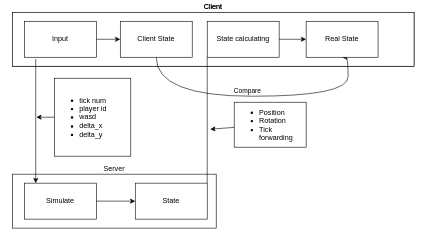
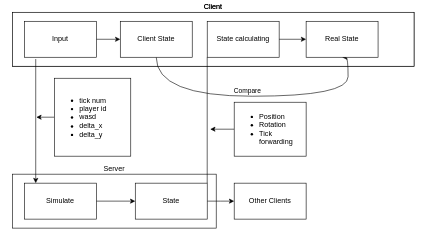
  <mxCell id="0" />
  <mxCell id="1" parent="0" />
  <mxCell id="2" value="Server&lt;br&gt;" style="whiteSpace=wrap;html=1;labelPosition=center;verticalLabelPosition=top;align=center;verticalAlign=bottom;" parent="1" vertex="1"><mxGeometry x="20" y="290" width="340" height="90" as="geometry" /></mxCell>
  <mxCell id="3" value="" style="edgeStyle=none;html=1;entryX=0;entryY=0.5;entryDx=0;entryDy=0;" parent="1" source="4" target="25" edge="1"><mxGeometry relative="1" as="geometry"><mxPoint x="200" y="335" as="targetPoint" /></mxGeometry></mxCell>
  <mxCell id="4" value="Simulate" style="whiteSpace=wrap;html=1;" parent="1" vertex="1"><mxGeometry x="40" y="305" width="120" height="60" as="geometry" /></mxCell>
  <mxCell id="5" value="" style="group" parent="1" vertex="1" connectable="0"><mxGeometry x="20" y="20" width="670" height="90" as="geometry" /></mxCell>
  <mxCell id="6" value="Client" style="whiteSpace=wrap;html=1;labelPosition=center;verticalLabelPosition=top;align=center;verticalAlign=bottom;" parent="5" vertex="1"><mxGeometry width="670" height="90" as="geometry" /></mxCell>
  <mxCell id="7" style="edgeStyle=none;html=1;entryX=0;entryY=0.5;entryDx=0;entryDy=0;" parent="5" source="8" target="9" edge="1"><mxGeometry relative="1" as="geometry"><mxPoint x="160" y="45" as="targetPoint" /></mxGeometry></mxCell>
  <mxCell id="8" value="Input" style="whiteSpace=wrap;html=1;" parent="5" vertex="1"><mxGeometry x="20" y="15" width="120" height="60" as="geometry" /></mxCell>
  <mxCell id="9" value="Predict Input" style="whiteSpace=wrap;html=1;" parent="5" vertex="1"><mxGeometry x="180" y="15" width="120" height="60" as="geometry" /></mxCell>
  <mxCell id="10" value="" style="group" parent="5" vertex="1" connectable="0"><mxGeometry width="670" height="90" as="geometry" /></mxCell>
  <mxCell id="11" value="Client" style="whiteSpace=wrap;html=1;labelPosition=center;verticalLabelPosition=top;align=center;verticalAlign=bottom;" parent="10" vertex="1"><mxGeometry width="670" height="90" as="geometry" /></mxCell>
  <mxCell id="12" style="edgeStyle=none;html=1;entryX=0;entryY=0.5;entryDx=0;entryDy=0;" parent="10" source="13" target="16" edge="1"><mxGeometry relative="1" as="geometry"><mxPoint x="160" y="45" as="targetPoint" /></mxGeometry></mxCell>
  <mxCell id="13" value="Input" style="whiteSpace=wrap;html=1;" parent="10" vertex="1"><mxGeometry x="20" y="15" width="120" height="60" as="geometry" /></mxCell>
  <mxCell id="14" style="edgeStyle=orthogonalEdgeStyle;html=1;entryX=0.5;entryY=1;entryDx=0;entryDy=0;curved=1;exitX=0.5;exitY=1;exitDx=0;exitDy=0;" parent="10" source="16" target="18" edge="1"><mxGeometry relative="1" as="geometry"><Array as="points"><mxPoint x="240" y="140" /><mxPoint x="560" y="140" /></Array></mxGeometry></mxCell>
  <mxCell id="15" value="Compare" style="edgeLabel;html=1;align=center;verticalAlign=middle;resizable=0;points=[];rotation=0;" parent="14" vertex="1" connectable="0"><mxGeometry x="0.371" y="11" relative="1" as="geometry"><mxPoint x="-99" y="1" as="offset" /></mxGeometry></mxCell>
  <mxCell id="16" value="Client State" style="whiteSpace=wrap;html=1;" parent="10" vertex="1"><mxGeometry x="180" y="15" width="120" height="60" as="geometry" /></mxCell>
  <mxCell id="17" value="State calculating" style="whiteSpace=wrap;html=1;" parent="10" vertex="1"><mxGeometry x="325" y="15" width="120" height="60" as="geometry" /></mxCell>
  <mxCell id="18" value="Real State" style="whiteSpace=wrap;html=1;" parent="10" vertex="1"><mxGeometry x="490" y="15" width="120" height="60" as="geometry" /></mxCell>
  <mxCell id="19" value="" style="html=1;exitX=1;exitY=0.5;exitDx=0;exitDy=0;" parent="10" source="17" target="18" edge="1"><mxGeometry relative="1" as="geometry" /></mxCell>
  <mxCell id="20" style="edgeStyle=none;html=1;entryX=0.158;entryY=0;entryDx=0;entryDy=0;exitX=0.158;exitY=1.05;exitDx=0;exitDy=0;exitPerimeter=0;entryPerimeter=0;" parent="1" source="13" target="4" edge="1"><mxGeometry relative="1" as="geometry" /></mxCell>
  <mxCell id="21" style="edgeStyle=none;html=1;" edge="1" parent="1" source="22"><mxGeometry relative="1" as="geometry"><mxPoint x="60" y="195" as="targetPoint" /></mxGeometry></mxCell>
  <mxCell id="22" value="&lt;ul&gt;&lt;li&gt;tick num&lt;/li&gt;&lt;li&gt;player id&lt;/li&gt;&lt;li&gt;wasd&lt;/li&gt;&lt;li&gt;delta_x&lt;/li&gt;&lt;li&gt;delta_y&lt;/li&gt;&lt;/ul&gt;" style="whiteSpace=wrap;html=1;align=left;" parent="1" vertex="1"><mxGeometry x="90" y="130" width="127.5" height="130" as="geometry" /></mxCell>
  <mxCell id="23" style="edgeStyle=none;html=1;exitX=1;exitY=0;exitDx=0;exitDy=0;entryX=0;entryY=1;entryDx=0;entryDy=0;endArrow=none;" parent="1" source="25" target="17" edge="1"><mxGeometry relative="1" as="geometry" /></mxCell>
+ <mxCell id="24" style="edgeStyle=orthogonalEdgeStyle;curved=1;html=1;" parent="1" source="25" target="28" edge="1"><mxGeometry relative="1" as="geometry" /></mxCell>
  <mxCell id="25" value="State" style="whiteSpace=wrap;html=1;" parent="1" vertex="1"><mxGeometry x="225" y="305" width="120" height="60" as="geometry" /></mxCell>
  <mxCell id="26" style="edgeStyle=none;html=1;" edge="1" parent="1" source="27"><mxGeometry relative="1" as="geometry"><mxPoint x="350" y="215" as="targetPoint" /></mxGeometry></mxCell>
- <mxCell id="27" value="&lt;ul&gt;&lt;li&gt;Position&lt;/li&gt;&lt;li&gt;Rotation&lt;/li&gt;&lt;li&gt;Tick forwarding&lt;/li&gt;&lt;/ul&gt;" style="whiteSpace=wrap;html=1;align=left;" parent="1" vertex="1"><mxGeometry x="390" y="170" width="120" height="75" as="geometry" /></mxCell>
+ <mxCell id="27" value="&lt;ul&gt;&lt;li&gt;Position&lt;/li&gt;&lt;li&gt;Rotation&lt;/li&gt;&lt;li&gt;Tick forwarding&lt;/li&gt;&lt;/ul&gt;" style="whiteSpace=wrap;html=1;align=left;" parent="1" vertex="1"><mxGeometry x="390" y="170" width="120" height="90" as="geometry" /></mxCell>
+ <mxCell id="28" value="Other Clients" style="whiteSpace=wrap;html=1;" parent="1" vertex="1"><mxGeometry x="390" y="305" width="120" height="60" as="geometry" /></mxCell>
